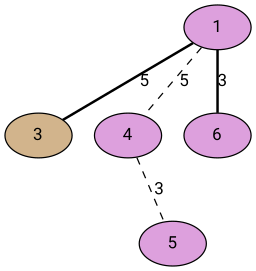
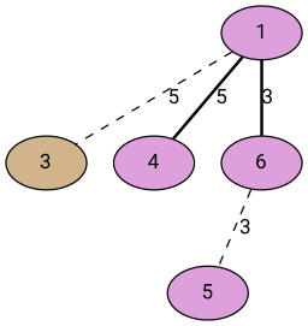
  graph {
    fontname="Roboto Mono"
    node [fillcolor=plum fontname="Roboto Mono" habit=1 style=filled x=1 y=5]
    edge [fontname="Roboto Mono" style=bold weight=5]
    1 [base=1 habit=3 y=1]
    3 [base=2 fillcolor=tan habit=3 x=5]
    4
    6 [x=10 y=10]
    5 [x=3 y=10]
-   1 -- 3 [label=5]
-   1 -- 4 [label=5 style=dashed]
+   1 -- 3 [label=5 style=dashed]
+   1 -- 4 [label=5]
    1 -- 6 [label=3 weight=12]
-   4 -- 5 [label=3 style=dashed weight=3]
+   6 -- 5 [label=3 style=dashed weight=3]
  }
